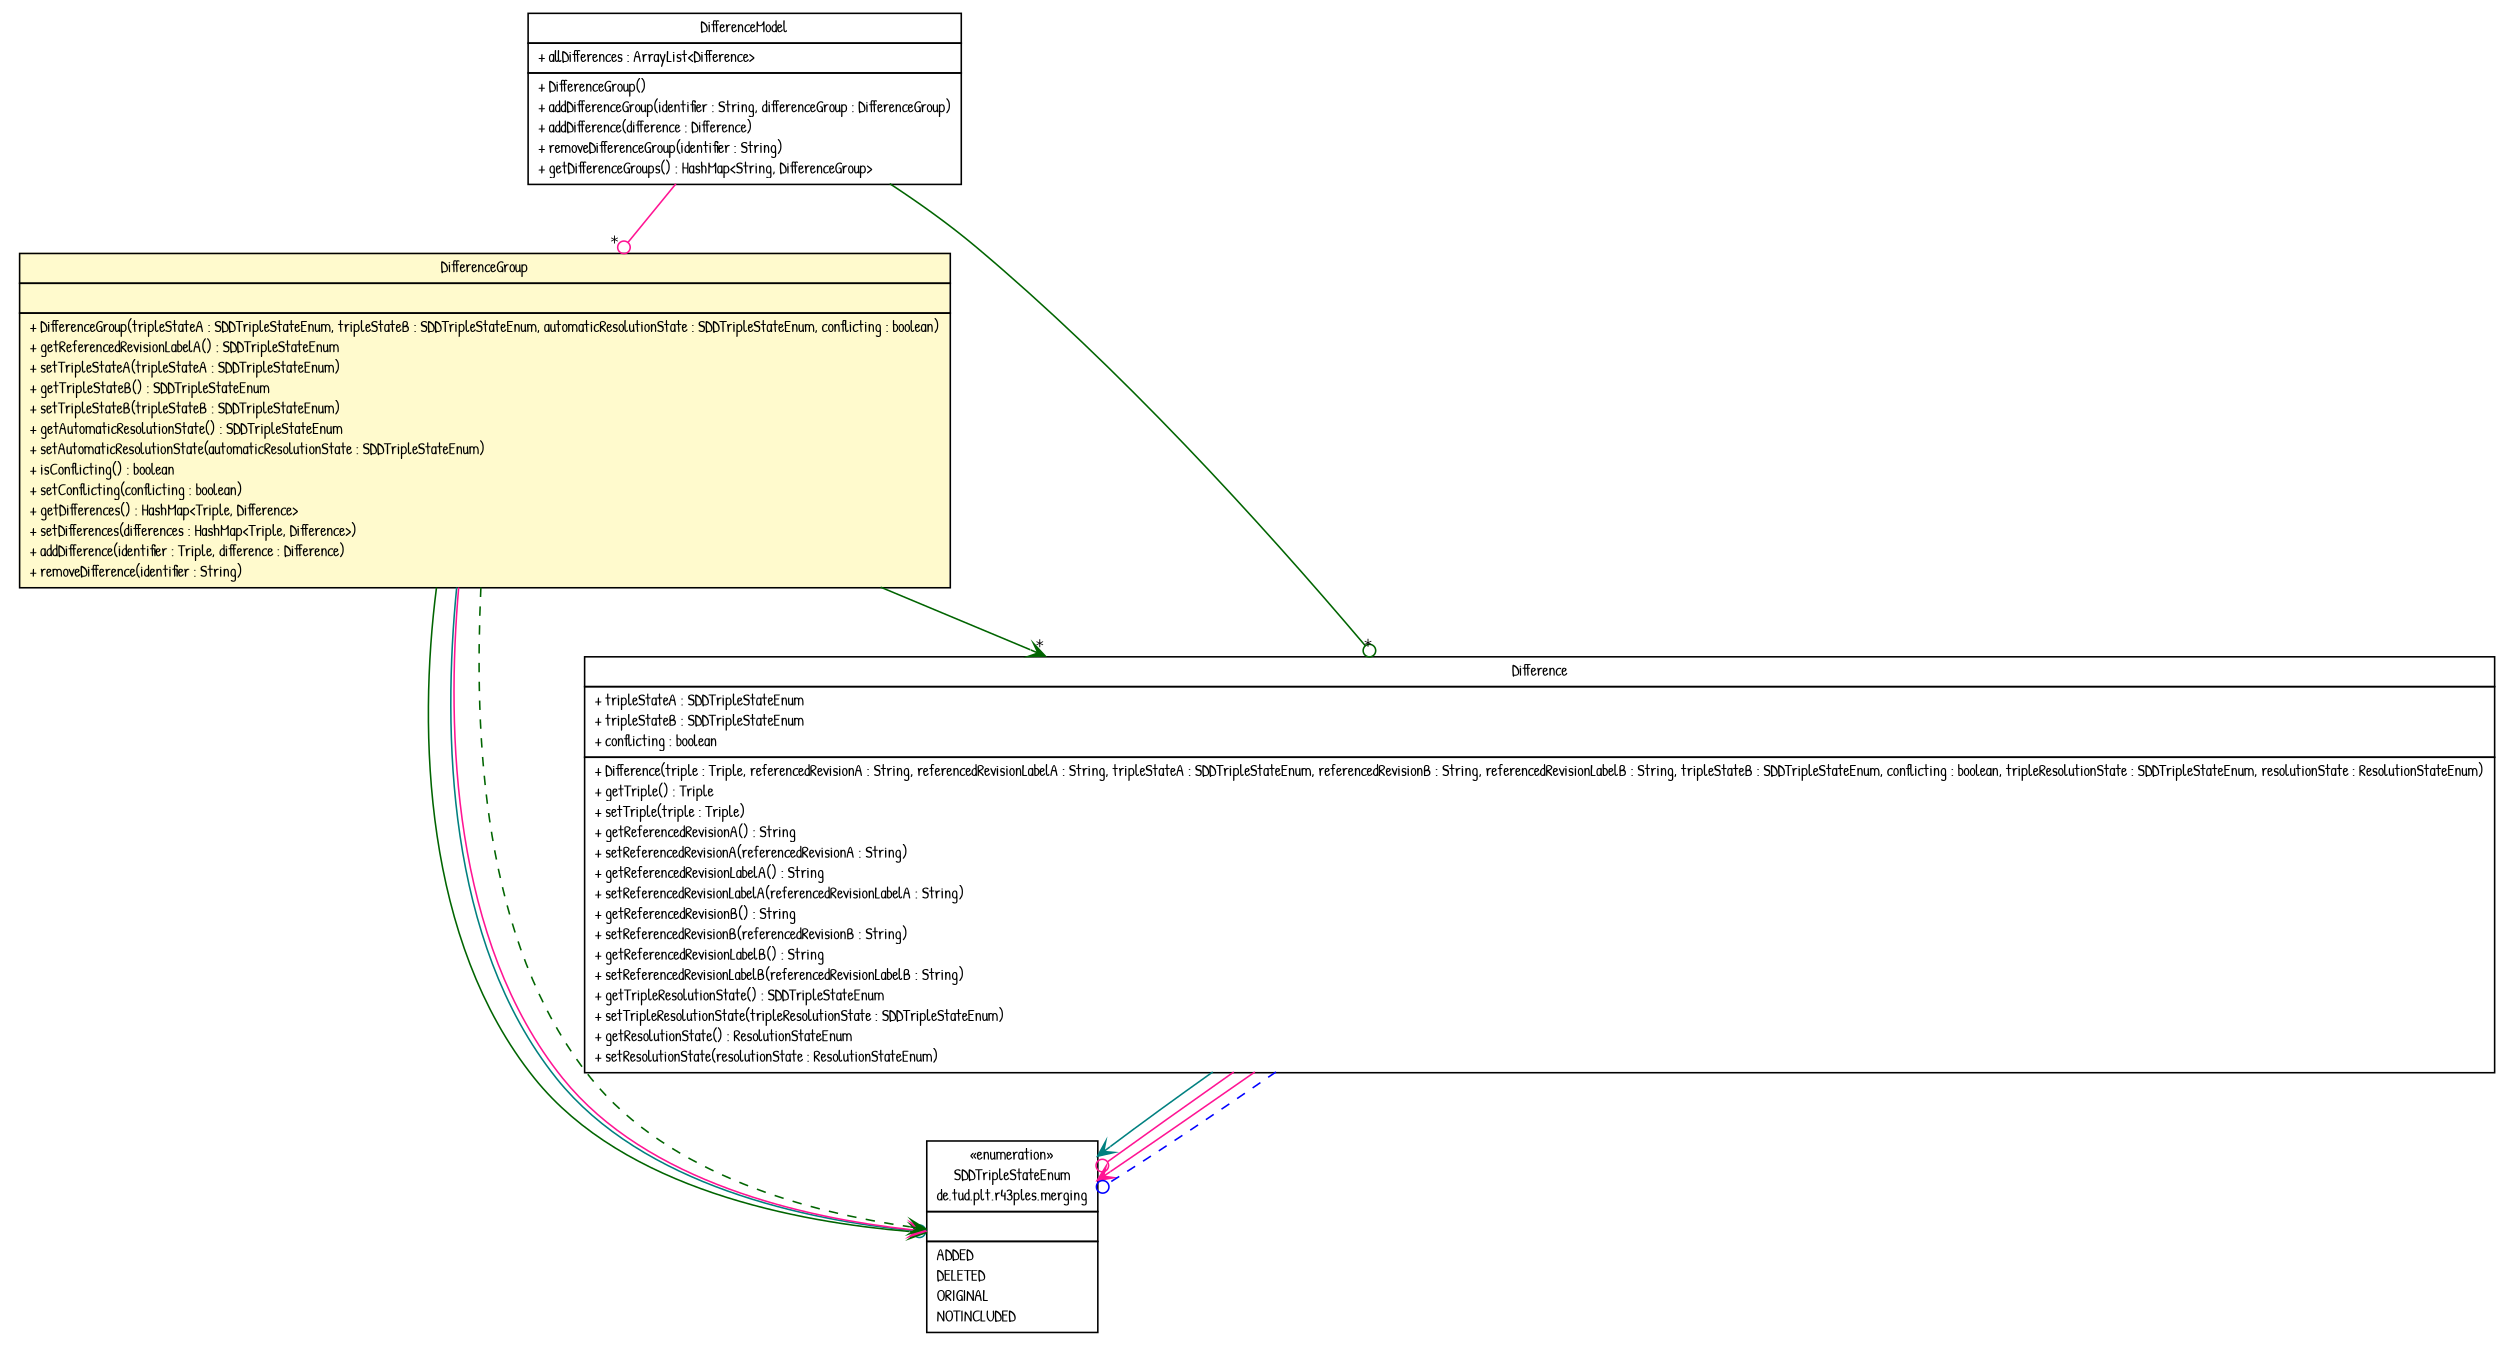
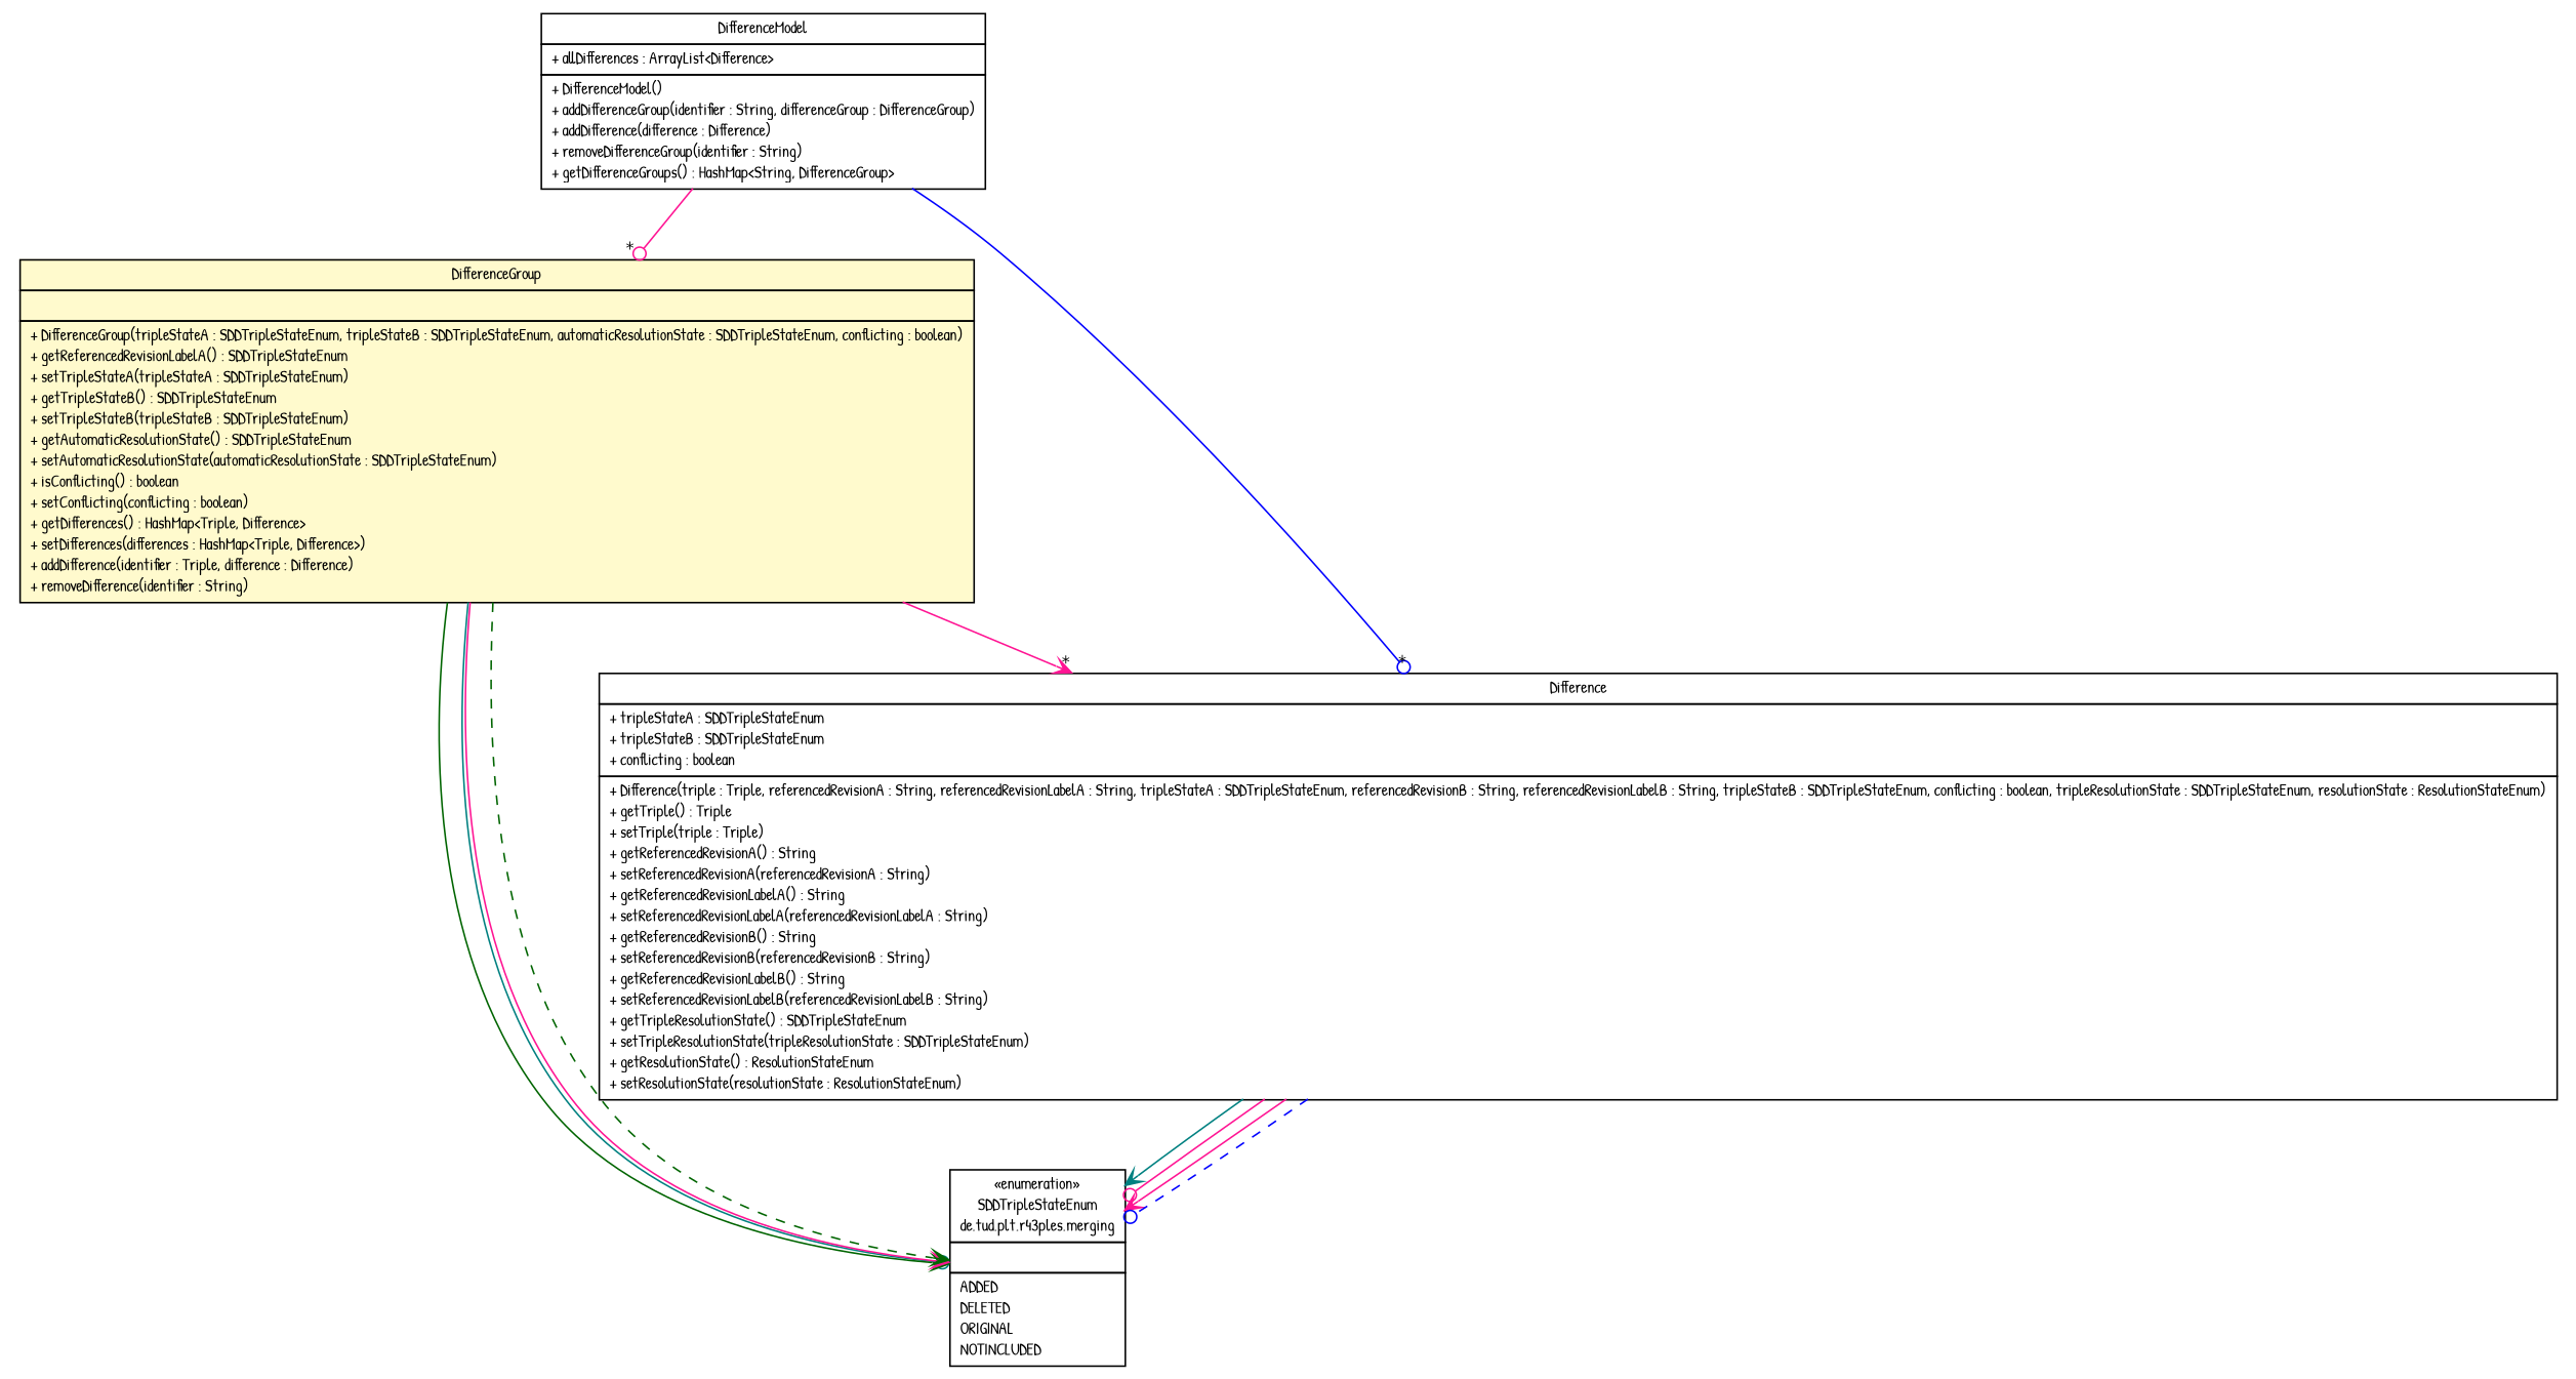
  digraph {
    fontname="Patrick Hand"
    nodesep=0.25
    ranksep=0.5
    node [fontcolor=black fontname="Patrick Hand" fontsize=10.0 shape=plaintext]
    edge [arrowhead=vee color=deeppink fontcolor=black fontname="Patrick Hand" fontsize=10.0 headport=p labelfontname=Helvetica labelfontsize=10 tailport=p]
    n1 [label=<<table title="de.tud.plt.r43ples.merging.SDDTripleStateEnum" border="0" cellborder="1" cellspacing="0" cellpadding="2" port="p" href="../../SDDTripleStateEnum.html"> 		<tr><td><table border="0" cellspacing="0" cellpadding="1"> <tr><td align="center" balign="center"> &#171;enumeration&#187; </td></tr> <tr><td align="center" balign="center"> SDDTripleStateEnum </td></tr> <tr><td align="center" balign="center"> de.tud.plt.r43ples.merging </td></tr> 		</table></td></tr> 		<tr><td><table border="0" cellspacing="0" cellpadding="1"> <tr><td align="left" balign="left">  </td></tr> 		</table></td></tr> 		<tr><td><table border="0" cellspacing="0" cellpadding="1"> <tr><td align="left" balign="left"> ADDED </td></tr> <tr><td align="left" balign="left"> DELETED </td></tr> <tr><td align="left" balign="left"> ORIGINAL </td></tr> <tr><td align="left" balign="left"> NOTINCLUDED </td></tr> 		</table></td></tr> 		</table>>]
-   n2 [label=<<table title="de.tud.plt.r43ples.merging.model.structure.DifferenceModel" border="0" cellborder="1" cellspacing="0" cellpadding="2" port="p" href="./DifferenceModel.html"> 		<tr><td><table border="0" cellspacing="0" cellpadding="1"> <tr><td align="center" balign="center"> DifferenceModel </td></tr> 		</table></td></tr> 		<tr><td><table border="0" cellspacing="0" cellpadding="1"> <tr><td align="left" balign="left"> + allDifferences : ArrayList&lt;Difference&gt; </td></tr> 		</table></td></tr> 		<tr><td><table border="0" cellspacing="0" cellpadding="1"> <tr><td align="left" balign="left"> + DifferenceGroup() </td></tr> <tr><td align="left" balign="left"> + addDifferenceGroup(identifier : String, differenceGroup : DifferenceGroup) </td></tr> <tr><td align="left" balign="left"> + addDifference(difference : Difference) </td></tr> <tr><td align="left" balign="left"> + removeDifferenceGroup(identifier : String) </td></tr> <tr><td align="left" balign="left"> + getDifferenceGroups() : HashMap&lt;String, DifferenceGroup&gt; </td></tr> 		</table></td></tr> 		</table>>]
+   n2 [label=<<table title="de.tud.plt.r43ples.merging.model.structure.DifferenceModel" border="0" cellborder="1" cellspacing="0" cellpadding="2" port="p" href="./DifferenceModel.html"> 		<tr><td><table border="0" cellspacing="0" cellpadding="1"> <tr><td align="center" balign="center"> DifferenceModel </td></tr> 		</table></td></tr> 		<tr><td><table border="0" cellspacing="0" cellpadding="1"> <tr><td align="left" balign="left"> + allDifferences : ArrayList&lt;Difference&gt; </td></tr> 		</table></td></tr> 		<tr><td><table border="0" cellspacing="0" cellpadding="1"> <tr><td align="left" balign="left"> + DifferenceModel() </td></tr> <tr><td align="left" balign="left"> + addDifferenceGroup(identifier : String, differenceGroup : DifferenceGroup) </td></tr> <tr><td align="left" balign="left"> + addDifference(difference : Difference) </td></tr> <tr><td align="left" balign="left"> + removeDifferenceGroup(identifier : String) </td></tr> <tr><td align="left" balign="left"> + getDifferenceGroups() : HashMap&lt;String, DifferenceGroup&gt; </td></tr> 		</table></td></tr> 		</table>>]
    n3 [label=<<table title="de.tud.plt.r43ples.merging.model.structure.DifferenceGroup" border="0" cellborder="1" cellspacing="0" cellpadding="2" port="p" bgcolor="lemonChiffon" href="./DifferenceGroup.html"> 		<tr><td><table border="0" cellspacing="0" cellpadding="1"> <tr><td align="center" balign="center"> DifferenceGroup </td></tr> 		</table></td></tr> 		<tr><td><table border="0" cellspacing="0" cellpadding="1"> <tr><td align="left" balign="left">  </td></tr> 		</table></td></tr> 		<tr><td><table border="0" cellspacing="0" cellpadding="1"> <tr><td align="left" balign="left"> + DifferenceGroup(tripleStateA : SDDTripleStateEnum, tripleStateB : SDDTripleStateEnum, automaticResolutionState : SDDTripleStateEnum, conflicting : boolean) </td></tr> <tr><td align="left" balign="left"> + getReferencedRevisionLabelA() : SDDTripleStateEnum </td></tr> <tr><td align="left" balign="left"> + setTripleStateA(tripleStateA : SDDTripleStateEnum) </td></tr> <tr><td align="left" balign="left"> + getTripleStateB() : SDDTripleStateEnum </td></tr> <tr><td align="left" balign="left"> + setTripleStateB(tripleStateB : SDDTripleStateEnum) </td></tr> <tr><td align="left" balign="left"> + getAutomaticResolutionState() : SDDTripleStateEnum </td></tr> <tr><td align="left" balign="left"> + setAutomaticResolutionState(automaticResolutionState : SDDTripleStateEnum) </td></tr> <tr><td align="left" balign="left"> + isConflicting() : boolean </td></tr> <tr><td align="left" balign="left"> + setConflicting(conflicting : boolean) </td></tr> <tr><td align="left" balign="left"> + getDifferences() : HashMap&lt;Triple, Difference&gt; </td></tr> <tr><td align="left" balign="left"> + setDifferences(differences : HashMap&lt;Triple, Difference&gt;) </td></tr> <tr><td align="left" balign="left"> + addDifference(identifier : Triple, difference : Difference) </td></tr> <tr><td align="left" balign="left"> + removeDifference(identifier : String) </td></tr> 		</table></td></tr> 		</table>>]
    n4 [label=<<table title="de.tud.plt.r43ples.merging.model.structure.Difference" border="0" cellborder="1" cellspacing="0" cellpadding="2" port="p" href="./Difference.html"> 		<tr><td><table border="0" cellspacing="0" cellpadding="1"> <tr><td align="center" balign="center"> Difference </td></tr> 		</table></td></tr> 		<tr><td><table border="0" cellspacing="0" cellpadding="1"> <tr><td align="left" balign="left"> + tripleStateA : SDDTripleStateEnum </td></tr> <tr><td align="left" balign="left"> + tripleStateB : SDDTripleStateEnum </td></tr> <tr><td align="left" balign="left"> + conflicting : boolean </td></tr> 		</table></td></tr> 		<tr><td><table border="0" cellspacing="0" cellpadding="1"> <tr><td align="left" balign="left"> + Difference(triple : Triple, referencedRevisionA : String, referencedRevisionLabelA : String, tripleStateA : SDDTripleStateEnum, referencedRevisionB : String, referencedRevisionLabelB : String, tripleStateB : SDDTripleStateEnum, conflicting : boolean, tripleResolutionState : SDDTripleStateEnum, resolutionState : ResolutionStateEnum) </td></tr> <tr><td align="left" balign="left"> + getTriple() : Triple </td></tr> <tr><td align="left" balign="left"> + setTriple(triple : Triple) </td></tr> <tr><td align="left" balign="left"> + getReferencedRevisionA() : String </td></tr> <tr><td align="left" balign="left"> + setReferencedRevisionA(referencedRevisionA : String) </td></tr> <tr><td align="left" balign="left"> + getReferencedRevisionLabelA() : String </td></tr> <tr><td align="left" balign="left"> + setReferencedRevisionLabelA(referencedRevisionLabelA : String) </td></tr> <tr><td align="left" balign="left"> + getReferencedRevisionB() : String </td></tr> <tr><td align="left" balign="left"> + setReferencedRevisionB(referencedRevisionB : String) </td></tr> <tr><td align="left" balign="left"> + getReferencedRevisionLabelB() : String </td></tr> <tr><td align="left" balign="left"> + setReferencedRevisionLabelB(referencedRevisionLabelB : String) </td></tr> <tr><td align="left" balign="left"> + getTripleResolutionState() : SDDTripleStateEnum </td></tr> <tr><td align="left" balign="left"> + setTripleResolutionState(tripleResolutionState : SDDTripleStateEnum) </td></tr> <tr><td align="left" balign="left"> + getResolutionState() : ResolutionStateEnum </td></tr> <tr><td align="left" balign="left"> + setResolutionState(resolutionState : ResolutionStateEnum) </td></tr> 		</table></td></tr> 		</table>>]
    n2 -> n3 [arrowhead=odot headlabel="*"]
-   n2 -> n4 [arrowhead=odot color=darkgreen headlabel="*"]
+   n2 -> n4 [arrowhead=odot color=blue headlabel="*"]
    n3 -> n1 [arrowhead=odot color=teal]
    n3 -> n1 [color=darkgreen]
    n3 -> n1
    n3 -> n1 [color=darkgreen style=dashed]
-   n3 -> n4 [color=darkgreen headlabel="*"]
+   n3 -> n4 [headlabel="*"]
    n4 -> n1 [color=teal]
    n4 -> n1 [arrowhead=odot]
    n4 -> n1
    n4 -> n1 [arrowhead=odot color=blue style=dashed]
  }
